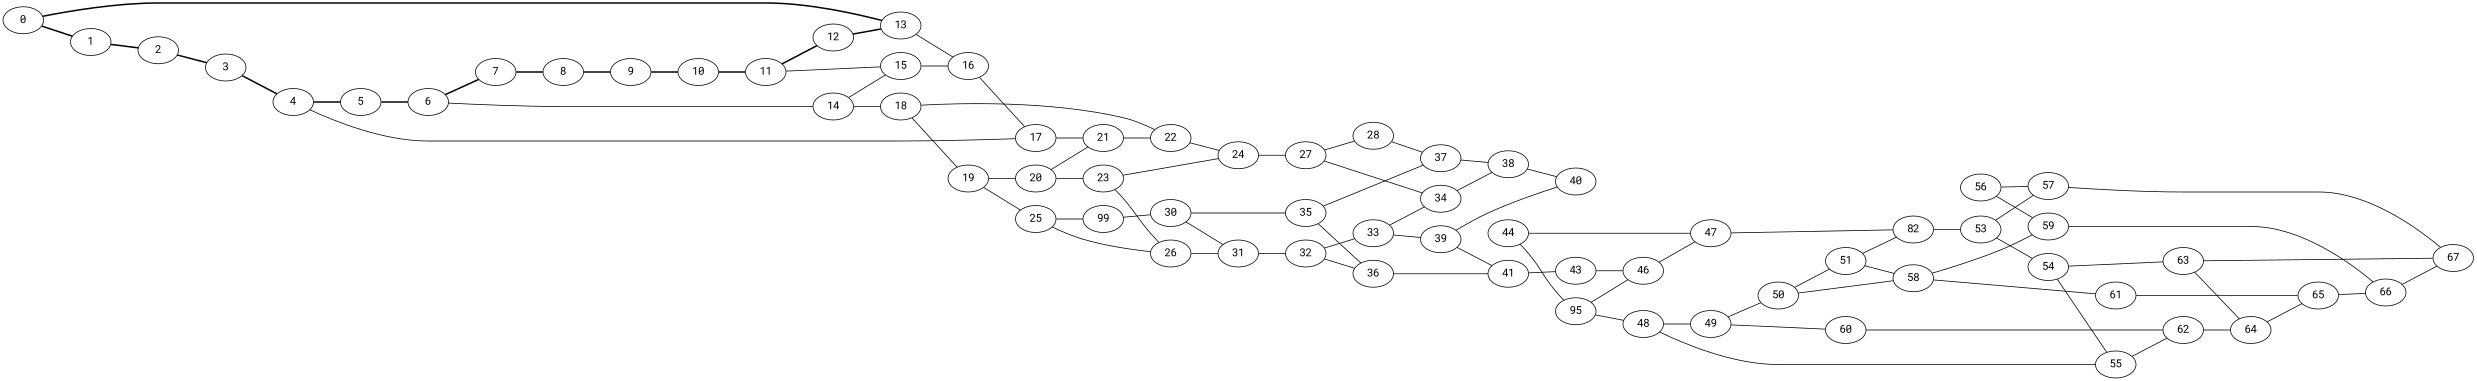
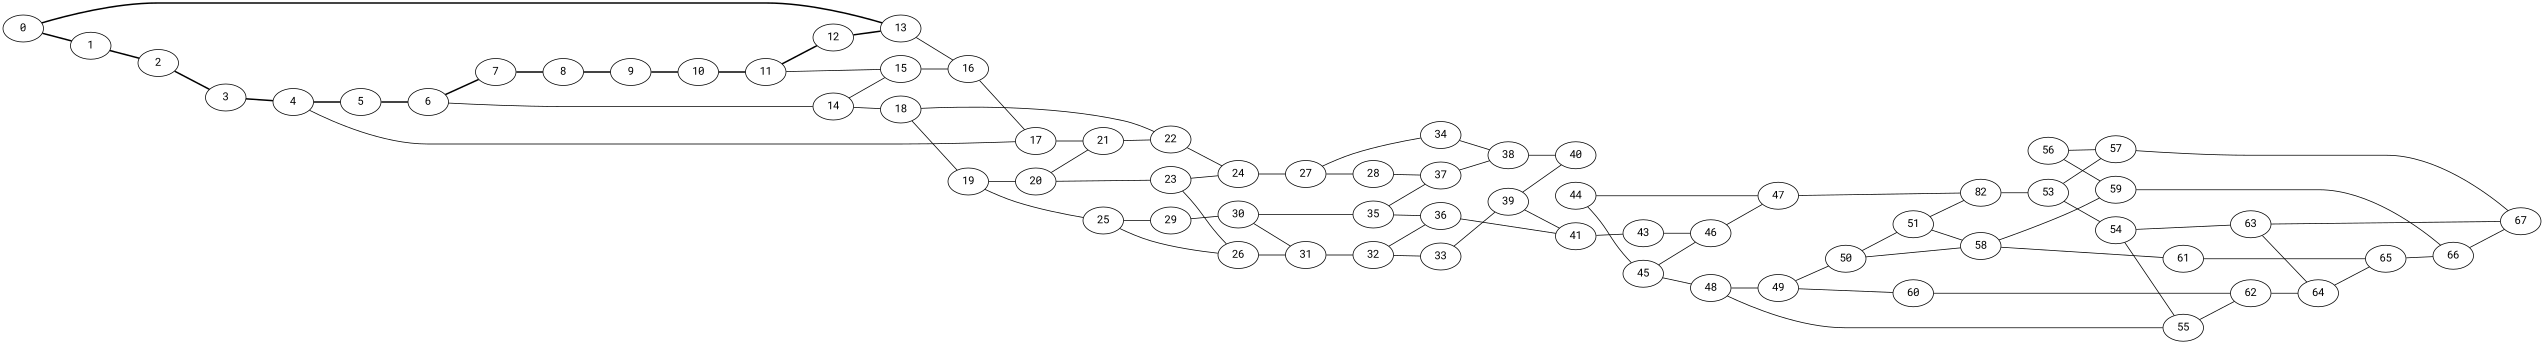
  graph {
    fontname="Roboto Mono"
    rankdir=LR
    node [fontname="Roboto Mono"]
    edge [fontname="Roboto Mono"]
    0
    1
    13
    2
    16
    3
    17
    4
    5
    6
    21
    7
    14
    22
    8
    15
    18
    9
    19
    10
    11
    12
    20
    25
    24
    23
    26
-   29 [label=99]
+   29
    27
    31
    30
    28
    34
    32
    37
    38
    35
    36
    33
    40
    41
    39
    43
    46
    44
-   45 [label=95]
+   45
    47
    48
    n49 [label=82]
    49
    55
    53
    50
    60
    62
    57
    54
    51
    58
    64
    61
    59
    65
    56
    66
    67
    63
    0 -- 1 [style=bold]
    0 -- 13 [style=bold]
    1 -- 2 [style=bold]
    13 -- 16
    2 -- 3 [style=bold]
    16 -- 17
    3 -- 4 [style=bold]
    17 -- 21
    4 -- 17
    4 -- 5 [style=bold]
    5 -- 6 [style=bold]
    6 -- 7 [style=bold]
    6 -- 14
    21 -- 22
    7 -- 8 [style=bold]
    14 -- 15
    14 -- 18
    22 -- 24
    8 -- 9 [style=bold]
    15 -- 16
    18 -- 22
    18 -- 19
    9 -- 10 [style=bold]
    19 -- 20
    19 -- 25
    10 -- 11 [style=bold]
    11 -- 15
    11 -- 12 [style=bold]
    12 -- 13 [style=bold]
    20 -- 21
    20 -- 23
    25 -- 26
    25 -- 29
    24 -- 27
    23 -- 24
    23 -- 26
    26 -- 31
    29 -- 30
    27 -- 28
    27 -- 34
    31 -- 32
    30 -- 31
    30 -- 35
    28 -- 37
    34 -- 38
    32 -- 36
    32 -- 33
    37 -- 38
    38 -- 40
    35 -- 37
    35 -- 36
    36 -- 41
-   33 -- 34
    33 -- 39
    41 -- 43
    39 -- 40
    39 -- 41
    43 -- 46
    46 -- 47
    44 -- 45
    44 -- 47
    45 -- 46
    45 -- 48
    47 -- n49
    48 -- 49
    48 -- 55
    n49 -- 53
    49 -- 50
    49 -- 60
    55 -- 62
    53 -- 57
    53 -- 54
    50 -- 51
    50 -- 58
    60 -- 62
    62 -- 64
    57 -- 67
    54 -- 55
    54 -- 63
    51 -- n49
    51 -- 58
    58 -- 61
    58 -- 59
    64 -- 65
    61 -- 65
    59 -- 66
    65 -- 66
    56 -- 57
    56 -- 59
    66 -- 67
    63 -- 64
    63 -- 67
  }
